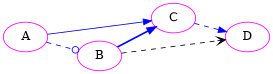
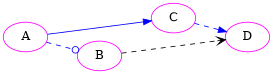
  digraph {
    rankdir=LR
    node [color=magenta]
    edge [arrowhead=normal color=blue style=dashed]
    A
    B
    C
    D
    A -> B [arrowhead=odot]
    A -> C [style=solid]
-   B -> C [style=bold]
    B -> D [arrowhead=vee color=black]
    C -> D
  }
